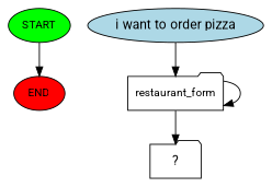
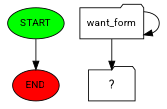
  digraph {
    fontname=Roboto
    node [fontname=Roboto fontsize=12 shape=ellipse style=filled]
    edge [fontname=Roboto]
    n1 [fillcolor=green label=START]
    n2 [fillcolor=red label=END]
-   n3 [fillcolor=lightblue label="i want to order pizza" fontsize=""]
-   n4 [label=restaurant_form shape=folder style=""]
+   n4 [label=want_form shape=folder style=""]
    n5 [label="  ?  " shape=folder fontsize="" style=""]
    n1 -> n2
-   n3 -> n4
    n4 -> n4
    n4 -> n5
  }
